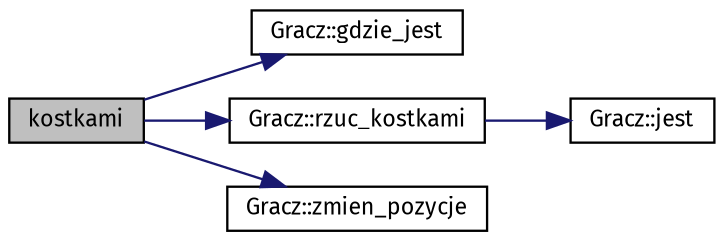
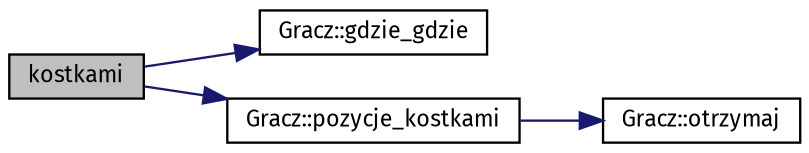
  digraph {
    fontname="Fira Sans"
    rankdir=LR
    node [color=black fillcolor=white fontname="Fira Sans" fontsize=10 shape=record style=filled]
    edge [color=midnightblue fontname="Fira Sans" fontsize=10 labelfontname=Helvetica labelfontsize=10 style=solid]
    n1 [fillcolor=grey75 fontcolor=black height=0.2 label=kostkami width=0.4]
-   n2 [height=0.2 label="Gracz::gdzie_jest" width=0.4]
-   n3 [height=0.2 label="Gracz::rzuc_kostkami" width=0.4]
-   n4 [height=0.2 label="Gracz::zmien_pozycje" width=0.4]
-   n5 [height=0.2 label="Gracz::jest" width=0.4]
+   n2 [height=0.2 label="Gracz::gdzie_gdzie" width=0.4]
+   n3 [height=0.2 label="Gracz::pozycje_kostkami" width=0.4]
+   n5 [height=0.2 label="Gracz::otrzymaj" width=0.4]
    n1 -> n2
    n1 -> n3
-   n1 -> n4
    n3 -> n5
  }
